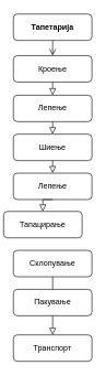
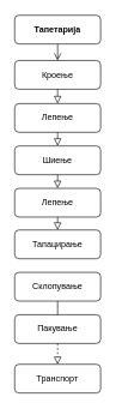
  <mxCell id="0" />
  <mxCell id="1" parent="0" />
  <mxCell id="2" value="" style="rounded=0;html=1;jettySize=auto;orthogonalLoop=1;fontSize=11;endArrow=open;endFill=0;endSize=8;strokeWidth=1;shadow=0;labelBackgroundColor=none;edgeStyle=orthogonalEdgeStyle;exitX=0.5;exitY=1;exitDx=0;exitDy=0;entryX=0.5;entryY=0;entryDx=0;entryDy=0;" edge="1" parent="1" source="3" target="4"><mxGeometry relative="1" as="geometry"><mxPoint x="79.5" y="40" as="sourcePoint" /><mxPoint x="79.5" y="90" as="targetPoint" /><Array as="points" /></mxGeometry></mxCell>
  <mxCell id="3" value="&lt;b&gt;Тапетарија&lt;/b&gt;" style="rounded=1;whiteSpace=wrap;html=1;fontSize=12;glass=0;strokeWidth=1;shadow=0;" vertex="1" parent="1"><mxGeometry x="20" y="20" width="120" height="40" as="geometry" /></mxCell>
  <mxCell id="4" value="Кроење" style="rounded=1;whiteSpace=wrap;html=1;fontSize=12;glass=0;strokeWidth=1;shadow=0;" vertex="1" parent="1"><mxGeometry x="20" y="83" width="120" height="40" as="geometry" /></mxCell>
  <mxCell id="5" value="Лепење" style="rounded=1;whiteSpace=wrap;html=1;fontSize=12;glass=0;strokeWidth=1;shadow=0;" vertex="1" parent="1"><mxGeometry x="20" y="143" width="120" height="40" as="geometry" /></mxCell>
  <mxCell id="6" value="" style="rounded=0;html=1;jettySize=auto;orthogonalLoop=1;fontSize=11;endArrow=block;endFill=0;endSize=8;strokeWidth=1;shadow=0;labelBackgroundColor=none;edgeStyle=orthogonalEdgeStyle;exitX=0.5;exitY=1;exitDx=0;exitDy=0;entryX=0.5;entryY=0;entryDx=0;entryDy=0;" edge="1" parent="1" source="4" target="5"><mxGeometry relative="1" as="geometry"><mxPoint x="79.5" y="130" as="sourcePoint" /><mxPoint x="220" y="130" as="targetPoint" /><Array as="points" /></mxGeometry></mxCell>
  <mxCell id="7" value="Шиење" style="rounded=1;whiteSpace=wrap;html=1;fontSize=12;glass=0;strokeWidth=1;shadow=0;" vertex="1" parent="1"><mxGeometry x="20" y="202" width="120" height="40" as="geometry" /></mxCell>
  <mxCell id="8" value="" style="rounded=0;html=1;jettySize=auto;orthogonalLoop=1;fontSize=11;endArrow=block;endFill=0;endSize=8;strokeWidth=1;shadow=0;labelBackgroundColor=none;edgeStyle=orthogonalEdgeStyle;exitX=0.5;exitY=1;exitDx=0;exitDy=0;entryX=0.5;entryY=0;entryDx=0;entryDy=0;" edge="1" parent="1" source="5" target="7"><mxGeometry relative="1" as="geometry"><mxPoint x="-30" y="202" as="sourcePoint" /><mxPoint x="80" y="202" as="targetPoint" /><Array as="points" /></mxGeometry></mxCell>
  <mxCell id="9" value="Лепење" style="rounded=1;whiteSpace=wrap;html=1;fontSize=12;glass=0;strokeWidth=1;shadow=0;" vertex="1" parent="1"><mxGeometry x="20" y="261" width="120" height="40" as="geometry" /></mxCell>
  <mxCell id="10" value="" style="rounded=0;html=1;jettySize=auto;orthogonalLoop=1;fontSize=11;endArrow=block;endFill=0;endSize=8;strokeWidth=1;shadow=0;labelBackgroundColor=none;edgeStyle=orthogonalEdgeStyle;entryX=0.5;entryY=0;entryDx=0;entryDy=0;exitX=0.5;exitY=1;exitDx=0;exitDy=0;" edge="1" parent="1" source="7" target="9"><mxGeometry relative="1" as="geometry"><mxPoint x="330" y="262" as="sourcePoint" /><mxPoint x="80" y="261" as="targetPoint" /><Array as="points" /></mxGeometry></mxCell>
- <mxCell id="11" value="Тапацирање" style="rounded=1;whiteSpace=wrap;html=1;fontSize=12;glass=0;strokeWidth=1;shadow=0;" vertex="1" parent="1"><mxGeometry x="5" y="319" width="120" height="40" as="geometry" /></mxCell>
+ <mxCell id="11" value="Тапацирање" style="rounded=1;whiteSpace=wrap;html=1;fontSize=12;glass=0;strokeWidth=1;shadow=0;" vertex="1" parent="1"><mxGeometry x="20" y="319" width="120" height="40" as="geometry" /></mxCell>
  <mxCell id="12" value="Склопување" style="rounded=1;whiteSpace=wrap;html=1;fontSize=12;glass=0;strokeWidth=1;shadow=0;" vertex="1" parent="1"><mxGeometry x="20" y="378" width="120" height="40" as="geometry" /></mxCell>
  <mxCell id="13" value="Пакување" style="rounded=1;whiteSpace=wrap;html=1;fontSize=12;glass=0;strokeWidth=1;shadow=0;" vertex="1" parent="1"><mxGeometry x="20" y="437" width="120" height="40" as="geometry" /></mxCell>
  <mxCell id="14" value="" style="rounded=0;html=1;jettySize=auto;orthogonalLoop=1;fontSize=11;endArrow=none;endFill=0;endSize=8;strokeWidth=1;shadow=0;labelBackgroundColor=none;edgeStyle=orthogonalEdgeStyle;entryX=0.5;entryY=0;entryDx=0;entryDy=0;exitX=0.5;exitY=1;exitDx=0;exitDy=0;" edge="1" parent="1" source="12" target="13"><mxGeometry relative="1" as="geometry"><mxPoint x="330" y="438" as="sourcePoint" /><mxPoint x="80" y="437" as="targetPoint" /><Array as="points" /></mxGeometry></mxCell>
  <mxCell id="15" value="" style="rounded=0;html=1;jettySize=auto;orthogonalLoop=1;fontSize=11;endArrow=block;endFill=0;endSize=8;strokeWidth=1;shadow=0;labelBackgroundColor=none;edgeStyle=orthogonalEdgeStyle;exitX=0.5;exitY=1;exitDx=0;exitDy=0;entryX=0.5;entryY=0;entryDx=0;entryDy=0;" edge="1" parent="1" source="9" target="11"><mxGeometry relative="1" as="geometry"><mxPoint x="80" y="303" as="sourcePoint" /><mxPoint x="80" y="322" as="targetPoint" /><Array as="points" /></mxGeometry></mxCell>
  <mxCell id="16" value="Транспорт" style="rounded=1;whiteSpace=wrap;html=1;fontSize=12;glass=0;strokeWidth=1;shadow=0;" vertex="1" parent="1"><mxGeometry x="20" y="506" width="120" height="40" as="geometry" /></mxCell>
- <mxCell id="17" value="" style="rounded=0;html=1;jettySize=auto;orthogonalLoop=1;fontSize=11;endArrow=block;endFill=0;endSize=8;strokeWidth=1;shadow=0;labelBackgroundColor=none;edgeStyle=orthogonalEdgeStyle;entryX=0.5;entryY=0;entryDx=0;entryDy=0;exitX=0.5;exitY=1;exitDx=0;exitDy=0;" edge="1" parent="1" source="13" target="16"><mxGeometry relative="1" as="geometry"><mxPoint x="250" y="493" as="sourcePoint" /><mxPoint x="80" y="496" as="targetPoint" /><Array as="points" /></mxGeometry></mxCell>
+ <mxCell id="17" value="" style="rounded=0;html=1;jettySize=auto;orthogonalLoop=1;fontSize=11;endArrow=block;endFill=0;endSize=8;strokeWidth=1;shadow=0;labelBackgroundColor=none;edgeStyle=orthogonalEdgeStyle;entryX=0.5;entryY=0;entryDx=0;entryDy=0;exitX=0.5;exitY=1;exitDx=0;exitDy=0;dashed=1;" edge="1" parent="1" source="13" target="16"><mxGeometry relative="1" as="geometry"><mxPoint x="250" y="493" as="sourcePoint" /><mxPoint x="80" y="496" as="targetPoint" /><Array as="points" /></mxGeometry></mxCell>
